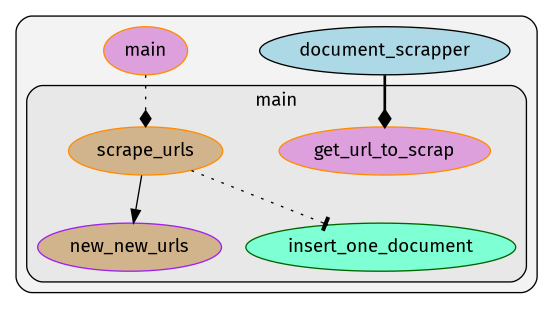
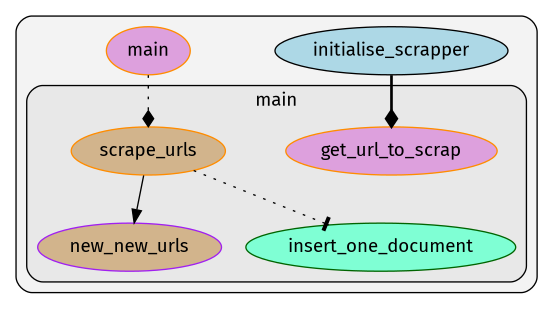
  digraph {
    clusterrank=local
    fontname="Fira Sans"
    rankdir=TB
    node [color=darkorange fillcolor=plum fontcolor="#000000" fontname="Fira Sans" group=1 style=filled]
    edge [arrowhead=diamond color="#000000" fontname="Fira Sans" style=dotted]
    n1 [label=get_url_to_scrap]
    n2 [color=purple fillcolor=tan label=new_new_urls]
    n3 [color=darkgreen fillcolor=aquamarine label=insert_one_document]
    n4 [fillcolor=tan label=scrape_urls]
-   n5 [color=black fillcolor=lightblue group=0 label=document_scrapper]
+   n5 [color=black fillcolor=lightblue group=0 label=initialise_scrapper]
    n6 [label=main]
    subgraph cluster_1 {
      fillcolor="#80808018"
      style="filled,rounded"
      n5
      n6
      subgraph cluster_2 {
        fillcolor="#80808018"
        label=main
        style="filled,rounded"
        n1
        n2
        n3
        n4
      }
    }
    n4 -> n2 [arrowhead=normal style=solid]
    n4 -> n3 [arrowhead=tee]
    n5 -> n1 [style=bold]
    n6 -> n4
  }
